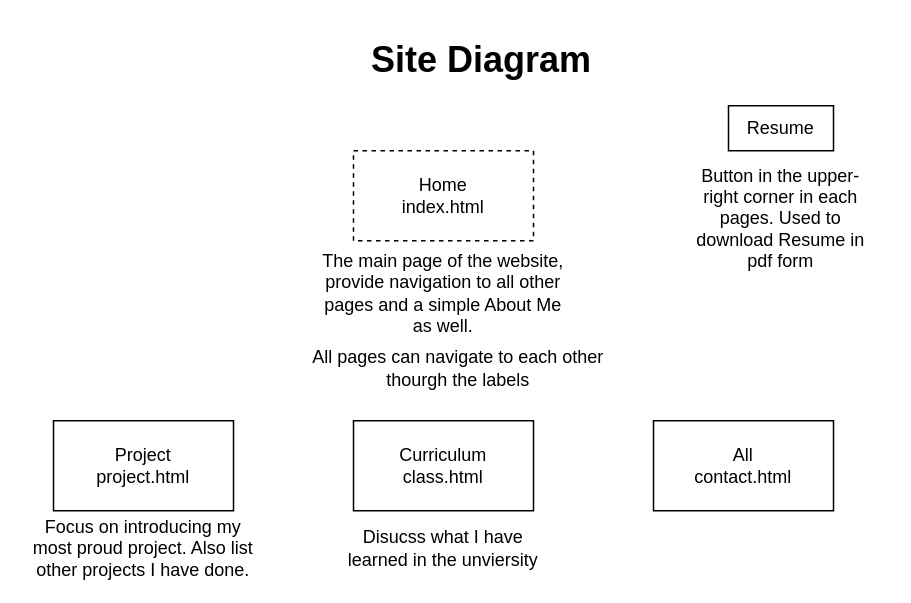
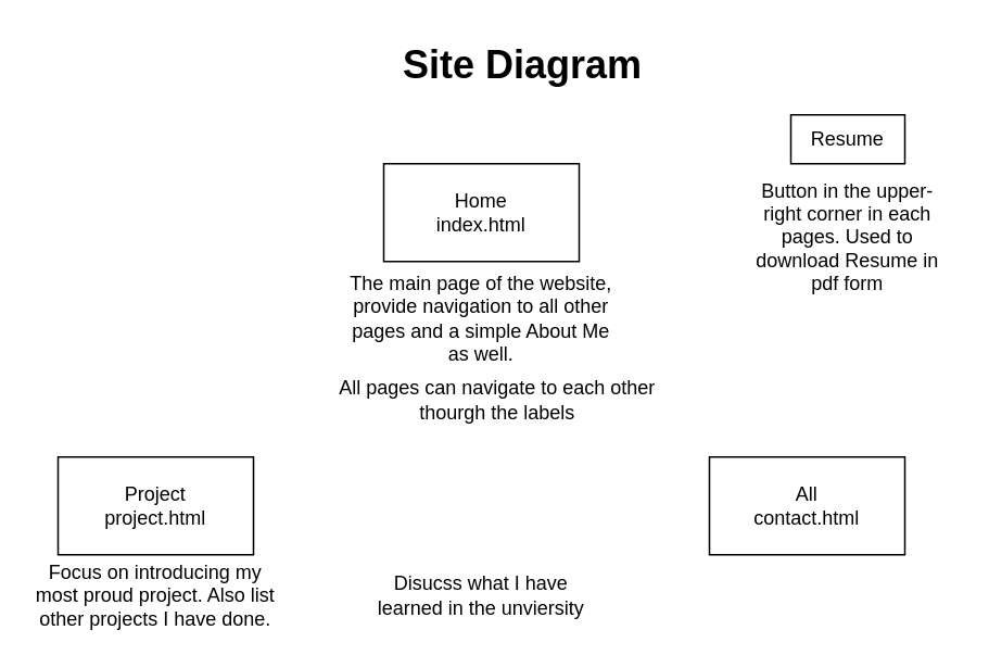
  <mxCell id="0" />
  <mxCell id="1" parent="0" />
  <mxCell id="2" value="Site Diagram" style="text;strokeColor=none;fillColor=none;html=1;fontSize=24;fontStyle=1;verticalAlign=middle;align=center;" vertex="1" parent="1"><mxGeometry x="270" y="20" width="100" height="40" as="geometry" /></mxCell>
- <mxCell id="3" value="Home&lt;br&gt;index.html" style="rounded=0;whiteSpace=wrap;html=1;dashed=1;" vertex="1" parent="1"><mxGeometry x="235" y="100" width="120" height="60" as="geometry" /></mxCell>
+ <mxCell id="3" value="Home&lt;br&gt;index.html" style="rounded=0;whiteSpace=wrap;html=1;" vertex="1" parent="1"><mxGeometry x="235" y="100" width="120" height="60" as="geometry" /></mxCell>
  <mxCell id="4" value="Project&lt;br&gt;project.html" style="rounded=0;whiteSpace=wrap;html=1;" vertex="1" parent="1"><mxGeometry x="35" y="280" width="120" height="60" as="geometry" /></mxCell>
- <mxCell id="5" value="Curriculum&lt;br&gt;class.html" style="rounded=0;whiteSpace=wrap;html=1;" vertex="1" parent="1"><mxGeometry x="235" y="280" width="120" height="60" as="geometry" /></mxCell>
  <mxCell id="6" value="All&lt;br&gt;contact.html" style="rounded=0;whiteSpace=wrap;html=1;" vertex="1" parent="1"><mxGeometry x="435" y="280" width="120" height="60" as="geometry" /></mxCell>
  <mxCell id="7" value="Resume" style="rounded=0;whiteSpace=wrap;html=1;" vertex="1" parent="1"><mxGeometry x="485" y="70" width="70" height="30" as="geometry" /></mxCell>
  <mxCell id="8" value="Button in the upper-right corner in each pages. Used to download Resume in pdf form" style="text;html=1;strokeColor=none;fillColor=none;align=center;verticalAlign=middle;whiteSpace=wrap;rounded=0;" vertex="1" parent="1"><mxGeometry x="455" y="130" width="130" height="30" as="geometry" /></mxCell>
  <mxCell id="9" value="The main page of the website, provide navigation to all other pages and a simple About Me as well." style="text;html=1;strokeColor=none;fillColor=none;align=center;verticalAlign=middle;whiteSpace=wrap;rounded=0;" vertex="1" parent="1"><mxGeometry x="210" y="180" width="170" height="30" as="geometry" /></mxCell>
  <mxCell id="10" value="Focus on introducing my most proud project. Also list other projects I have done." style="text;html=1;strokeColor=none;fillColor=none;align=center;verticalAlign=middle;whiteSpace=wrap;rounded=0;" vertex="1" parent="1"><mxGeometry x="20" y="350" width="150" height="30" as="geometry" /></mxCell>
  <mxCell id="11" value="Disucss what I have learned in the unviersity" style="text;html=1;strokeColor=none;fillColor=none;align=center;verticalAlign=middle;whiteSpace=wrap;rounded=0;" vertex="1" parent="1"><mxGeometry x="230" y="350" width="130" height="30" as="geometry" /></mxCell>
  <mxCell id="12" value="All pages can navigate to each other thourgh the labels" style="text;html=1;strokeColor=none;fillColor=none;align=center;verticalAlign=middle;whiteSpace=wrap;rounded=0;" vertex="1" parent="1"><mxGeometry x="195" y="230" width="220" height="30" as="geometry" /></mxCell>
